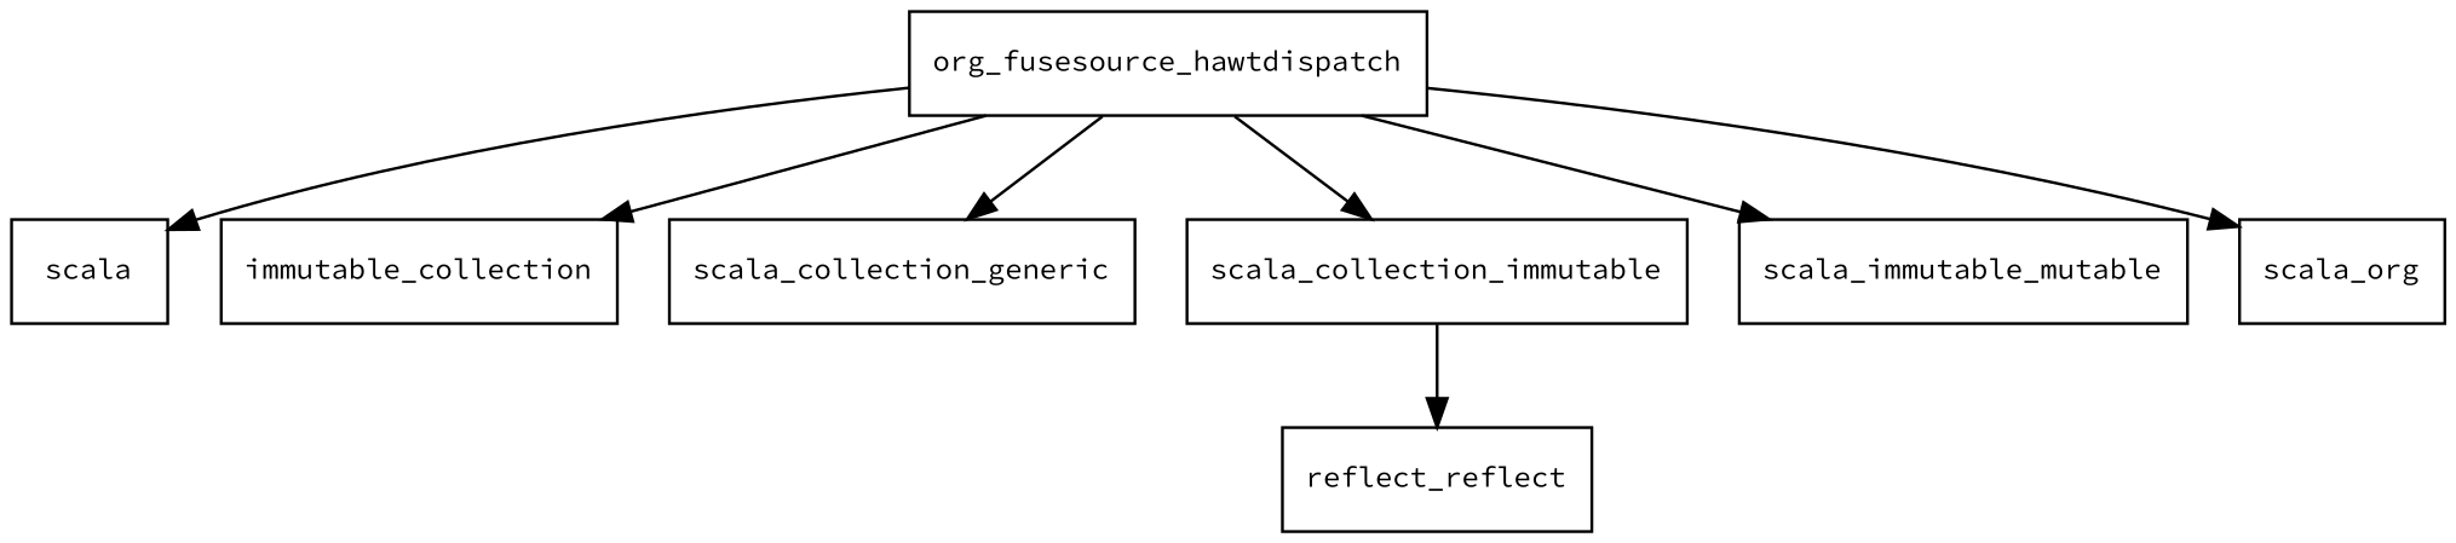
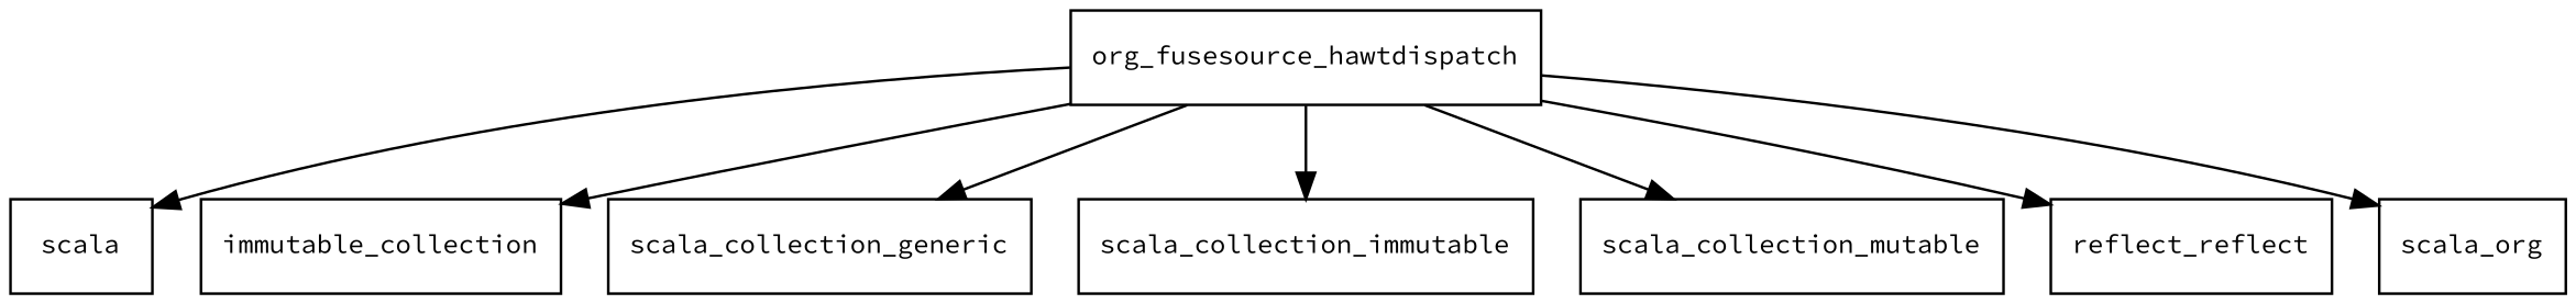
  digraph {
    fontname="Source Code Pro"
    node [fontname="Source Code Pro" fontsize=10.0 shape=box]
    edge [fontname="Source Code Pro"]
    org_fusesource_hawtdispatch
    scala
    n3 [label=immutable_collection]
    scala_collection_generic
    scala_collection_immutable
-   scala_collection_mutable [label=scala_immutable_mutable]
+   scala_collection_mutable
    n7 [label=reflect_reflect]
    n8 [label=scala_org]
    org_fusesource_hawtdispatch -> scala
    org_fusesource_hawtdispatch -> n3
    org_fusesource_hawtdispatch -> scala_collection_generic
    org_fusesource_hawtdispatch -> scala_collection_immutable
    org_fusesource_hawtdispatch -> scala_collection_mutable
-   scala_collection_immutable -> n7
+   org_fusesource_hawtdispatch -> n7
    org_fusesource_hawtdispatch -> n8
  }
